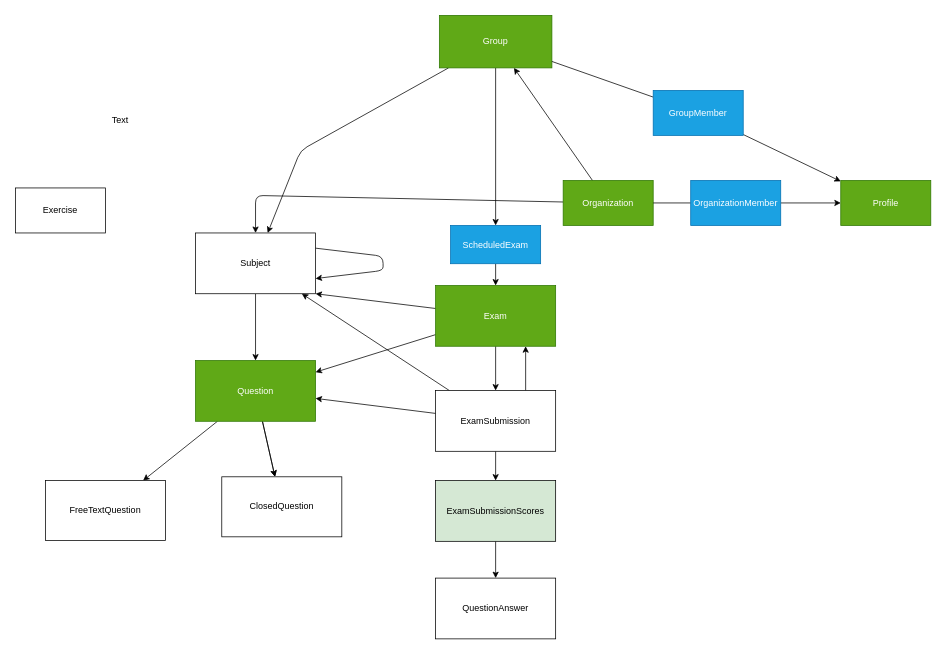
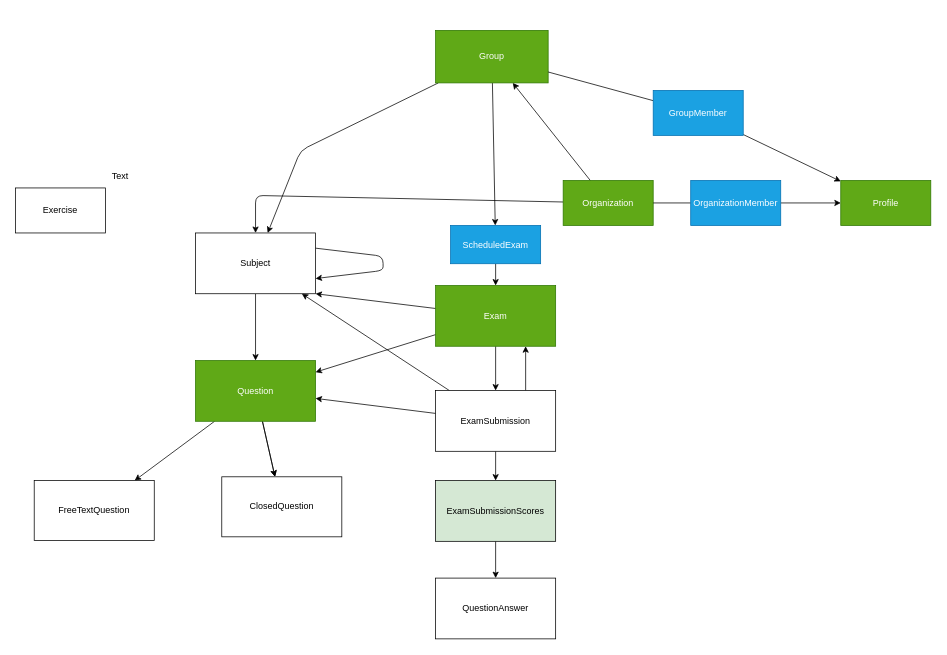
  <mxCell id="0" />
  <mxCell id="1" parent="0" />
  <mxCell id="2" value="" style="edgeStyle=none;html=1;" parent="1" source="5" target="6" edge="1"><mxGeometry relative="1" as="geometry" /></mxCell>
  <mxCell id="3" value="" style="edgeStyle=none;html=1;" parent="1" source="5" target="6" edge="1"><mxGeometry relative="1" as="geometry" /></mxCell>
  <mxCell id="4" style="edgeStyle=none;html=1;" parent="1" source="5" target="7" edge="1"><mxGeometry relative="1" as="geometry" /></mxCell>
  <mxCell id="5" value="Question" style="rounded=0;whiteSpace=wrap;html=1;fillColor=#60a917;fontColor=#ffffff;strokeColor=#2D7600;" parent="1" vertex="1"><mxGeometry x="260" y="480" width="160" height="81" as="geometry" /></mxCell>
  <mxCell id="6" value="ClosedQuestion" style="rounded=0;whiteSpace=wrap;html=1;" parent="1" vertex="1"><mxGeometry x="295" y="635" width="160" height="80" as="geometry" /></mxCell>
- <mxCell id="7" value="FreeTextQuestion" style="rounded=0;whiteSpace=wrap;html=1;" parent="1" vertex="1"><mxGeometry x="60" y="640" width="160" height="80" as="geometry" /></mxCell>
+ <mxCell id="7" value="FreeTextQuestion" style="rounded=0;whiteSpace=wrap;html=1;" parent="1" vertex="1"><mxGeometry x="45" y="640" width="160" height="80" as="geometry" /></mxCell>
  <mxCell id="8" style="edgeStyle=none;html=1;" parent="1" source="9" target="5" edge="1"><mxGeometry relative="1" as="geometry" /></mxCell>
  <mxCell id="9" value="Subject" style="rounded=0;whiteSpace=wrap;html=1;" parent="1" vertex="1"><mxGeometry x="260" y="310" width="160" height="81" as="geometry" /></mxCell>
  <mxCell id="10" style="edgeStyle=none;html=1;entryX=1;entryY=0.75;entryDx=0;entryDy=0;exitX=1;exitY=0.25;exitDx=0;exitDy=0;" parent="1" source="9" target="9" edge="1"><mxGeometry relative="1" as="geometry"><Array as="points"><mxPoint x="510" y="341" /><mxPoint x="510" y="360" /></Array></mxGeometry></mxCell>
  <mxCell id="11" style="edgeStyle=none;html=1;entryX=0.5;entryY=0;entryDx=0;entryDy=0;" parent="1" source="14" target="9" edge="1"><mxGeometry relative="1" as="geometry"><Array as="points"><mxPoint x="340" y="260" /></Array></mxGeometry></mxCell>
  <mxCell id="12" style="edgeStyle=none;html=1;" parent="1" source="14" target="19" edge="1"><mxGeometry relative="1" as="geometry" /></mxCell>
  <mxCell id="13" style="edgeStyle=none;html=1;startArrow=none;" parent="1" source="36" target="15" edge="1"><mxGeometry relative="1" as="geometry" /></mxCell>
  <mxCell id="14" value="Organization" style="rounded=0;whiteSpace=wrap;html=1;fillColor=#60a917;strokeColor=#2D7600;fontColor=#ffffff;" parent="1" vertex="1"><mxGeometry x="750" y="240" width="120" height="60" as="geometry" /></mxCell>
  <mxCell id="15" value="Profile" style="rounded=0;whiteSpace=wrap;html=1;fillColor=#60a917;strokeColor=#2D7600;fontColor=#ffffff;" parent="1" vertex="1"><mxGeometry x="1120" y="240" width="120" height="60" as="geometry" /></mxCell>
  <mxCell id="16" style="edgeStyle=none;html=1;startArrow=none;" parent="1" source="38" target="15" edge="1"><mxGeometry relative="1" as="geometry" /></mxCell>
  <mxCell id="17" style="edgeStyle=none;html=1;" parent="1" source="19" target="33" edge="1"><mxGeometry relative="1" as="geometry" /></mxCell>
  <mxCell id="18" style="edgeStyle=none;html=1;" parent="1" source="19" target="9" edge="1"><mxGeometry relative="1" as="geometry"><Array as="points"><mxPoint x="400" y="200" /></Array></mxGeometry></mxCell>
- <mxCell id="19" value="Group" style="rounded=0;whiteSpace=wrap;html=1;fillColor=#60a917;fontColor=#ffffff;strokeColor=#2D7600;" parent="1" vertex="1"><mxGeometry x="585" y="20" width="150" height="70" as="geometry" /></mxCell>
+ <mxCell id="19" value="Group" style="rounded=0;whiteSpace=wrap;html=1;fillColor=#60a917;fontColor=#ffffff;strokeColor=#2D7600;" parent="1" vertex="1"><mxGeometry x="580" y="40" width="150" height="70" as="geometry" /></mxCell>
  <mxCell id="20" style="edgeStyle=none;html=1;entryX=1;entryY=1;entryDx=0;entryDy=0;" parent="1" source="23" target="9" edge="1"><mxGeometry relative="1" as="geometry" /></mxCell>
  <mxCell id="21" style="edgeStyle=none;html=1;" parent="1" source="23" target="5" edge="1"><mxGeometry relative="1" as="geometry" /></mxCell>
  <mxCell id="22" style="edgeStyle=none;html=1;" parent="1" source="23" target="28" edge="1"><mxGeometry relative="1" as="geometry" /></mxCell>
  <mxCell id="23" value="Exam" style="rounded=0;whiteSpace=wrap;html=1;fillColor=#60a917;fontColor=#ffffff;strokeColor=#2D7600;" parent="1" vertex="1"><mxGeometry x="580" y="380" width="160" height="81" as="geometry" /></mxCell>
  <mxCell id="24" style="edgeStyle=none;html=1;exitX=0.75;exitY=0;exitDx=0;exitDy=0;entryX=0.75;entryY=1;entryDx=0;entryDy=0;" parent="1" source="28" target="23" edge="1"><mxGeometry relative="1" as="geometry" /></mxCell>
  <mxCell id="25" style="edgeStyle=none;html=1;" parent="1" source="28" target="5" edge="1"><mxGeometry relative="1" as="geometry" /></mxCell>
  <mxCell id="26" style="edgeStyle=none;html=1;" parent="1" source="28" target="9" edge="1"><mxGeometry relative="1" as="geometry" /></mxCell>
  <mxCell id="27" value="" style="edgeStyle=none;html=1;" parent="1" source="28" target="30" edge="1"><mxGeometry relative="1" as="geometry" /></mxCell>
  <mxCell id="28" value="ExamSubmission" style="rounded=0;whiteSpace=wrap;html=1;" parent="1" vertex="1"><mxGeometry x="580" y="520" width="160" height="81" as="geometry" /></mxCell>
  <mxCell id="29" value="" style="edgeStyle=none;html=1;" parent="1" source="30" target="31" edge="1"><mxGeometry relative="1" as="geometry" /></mxCell>
  <mxCell id="30" value="ExamSubmissionScores" style="rounded=0;whiteSpace=wrap;html=1;fillColor=#d5e8d4;" parent="1" vertex="1"><mxGeometry x="580" y="640" width="160" height="81" as="geometry" /></mxCell>
  <mxCell id="31" value="QuestionAnswer" style="rounded=0;whiteSpace=wrap;html=1;" parent="1" vertex="1"><mxGeometry x="580" y="770" width="160" height="81" as="geometry" /></mxCell>
  <mxCell id="32" style="edgeStyle=none;html=1;" parent="1" source="33" target="23" edge="1"><mxGeometry relative="1" as="geometry" /></mxCell>
  <mxCell id="33" value="ScheduledExam" style="rounded=0;whiteSpace=wrap;html=1;fillColor=#1ba1e2;fontColor=#ffffff;strokeColor=#006EAF;" parent="1" vertex="1"><mxGeometry x="600" y="300" width="120" height="51" as="geometry" /></mxCell>
  <mxCell id="34" value="Exercise" style="rounded=0;whiteSpace=wrap;html=1;" parent="1" vertex="1"><mxGeometry x="20" y="250" width="120" height="60" as="geometry" /></mxCell>
  <mxCell id="35" value="" style="edgeStyle=none;html=1;endArrow=none;" parent="1" source="14" target="36" edge="1"><mxGeometry relative="1" as="geometry"><mxPoint x="870" y="261.622" as="sourcePoint" /><mxPoint x="1120" y="268.378" as="targetPoint" /></mxGeometry></mxCell>
  <mxCell id="36" value="OrganizationMember" style="rounded=0;whiteSpace=wrap;html=1;fillColor=#1ba1e2;strokeColor=#006EAF;fontColor=#ffffff;" parent="1" vertex="1"><mxGeometry x="920" y="240" width="120" height="60" as="geometry" /></mxCell>
  <mxCell id="37" value="" style="edgeStyle=none;html=1;endArrow=none;" parent="1" source="19" target="38" edge="1"><mxGeometry relative="1" as="geometry"><mxPoint x="735" y="86.01" as="sourcePoint" /><mxPoint x="1120" y="245.192" as="targetPoint" /></mxGeometry></mxCell>
  <mxCell id="38" value="GroupMember" style="rounded=0;whiteSpace=wrap;html=1;fillColor=#1ba1e2;strokeColor=#006EAF;fontColor=#ffffff;" parent="1" vertex="1"><mxGeometry x="870" y="120" width="120" height="60" as="geometry" /></mxCell>
- <mxCell id="39" value="Text" style="text;strokeColor=none;align=center;fillColor=none;html=1;verticalAlign=middle;whiteSpace=wrap;rounded=0;" vertex="1" parent="1"><mxGeometry x="130" y="145" width="60" height="30" as="geometry" /></mxCell>
+ <mxCell id="39" value="Text" style="text;strokeColor=none;align=center;fillColor=none;html=1;verticalAlign=middle;whiteSpace=wrap;rounded=0;" vertex="1" parent="1"><mxGeometry x="130" y="220" width="60" height="30" as="geometry" /></mxCell>
